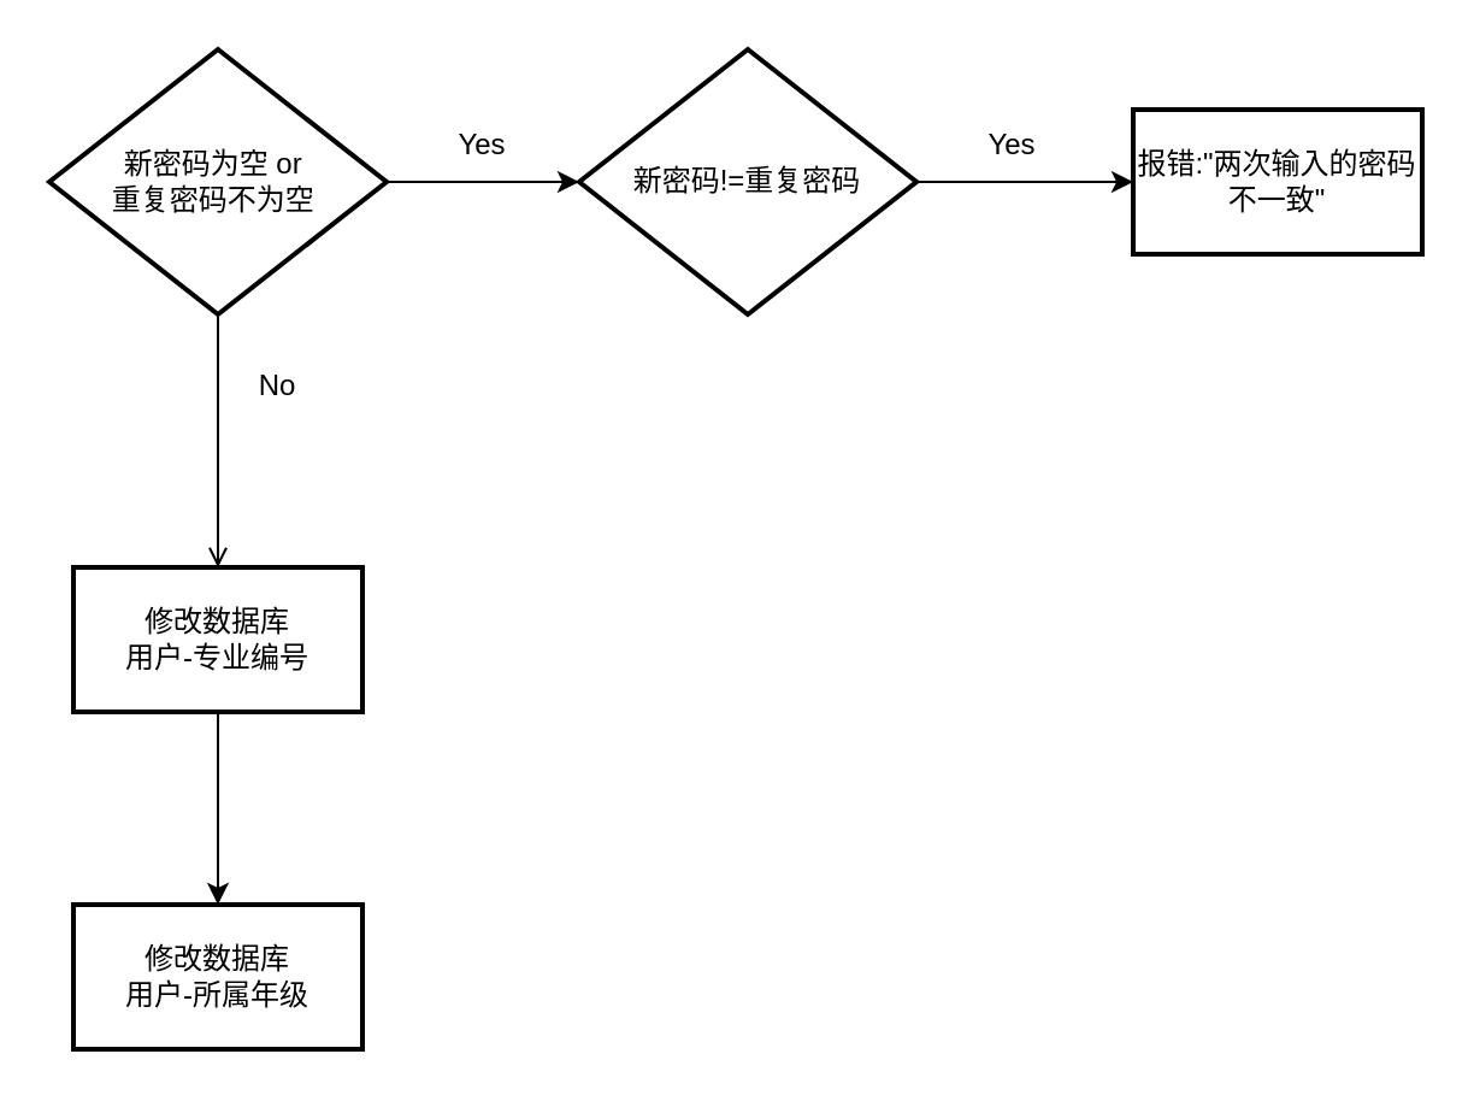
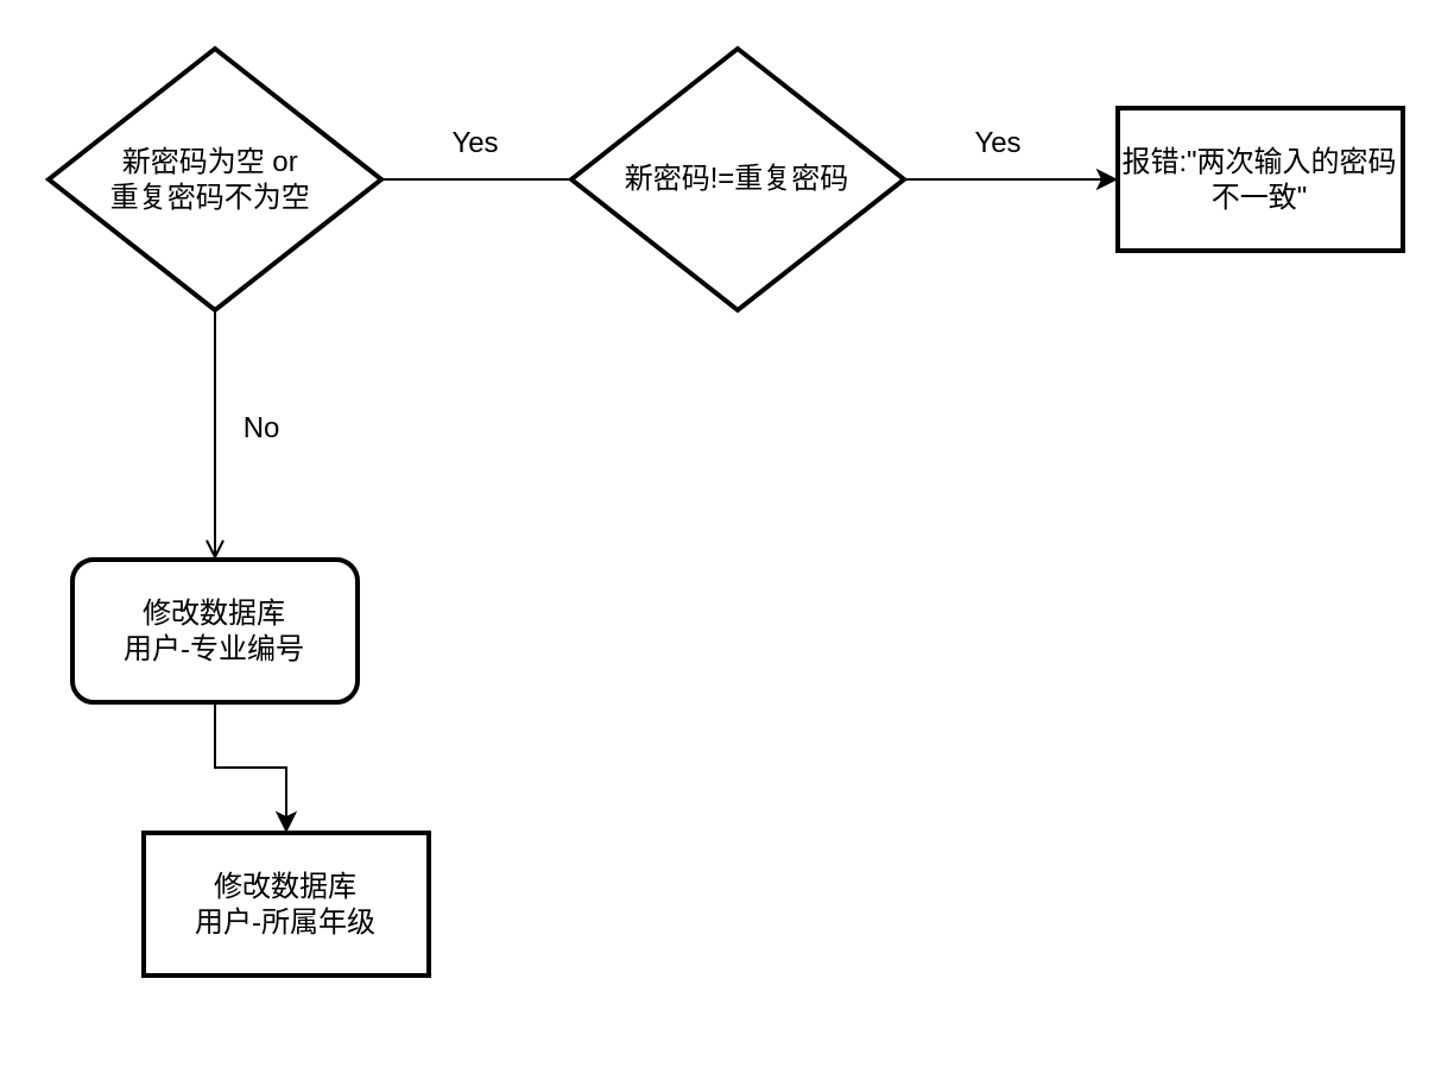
  <mxCell id="0" />
  <mxCell id="1" parent="0" />
- <mxCell id="2" value="" style="edgeStyle=orthogonalEdgeStyle;rounded=0;orthogonalLoop=1;jettySize=auto;html=1;" edge="1" parent="1" source="4" target="6"><mxGeometry relative="1" as="geometry" /></mxCell>
+ <mxCell id="2" value="" style="edgeStyle=orthogonalEdgeStyle;rounded=0;orthogonalLoop=1;jettySize=auto;html=1;endArrow=none;" edge="1" parent="1" source="4" target="6"><mxGeometry relative="1" as="geometry" /></mxCell>
  <mxCell id="3" value="" style="edgeStyle=orthogonalEdgeStyle;rounded=0;orthogonalLoop=1;jettySize=auto;html=1;endArrow=open;" edge="1" parent="1" source="4" target="11"><mxGeometry relative="1" as="geometry" /></mxCell>
  <mxCell id="4" value="新密码为空 or&amp;nbsp;&lt;br&gt;重复密码不为空&amp;nbsp;" style="strokeWidth=2;html=1;shape=mxgraph.flowchart.decision;whiteSpace=wrap;" vertex="1" parent="1"><mxGeometry x="20" y="20" width="140" height="110" as="geometry" /></mxCell>
  <mxCell id="5" value="" style="edgeStyle=orthogonalEdgeStyle;rounded=0;orthogonalLoop=1;jettySize=auto;html=1;" edge="1" parent="1" source="6" target="8"><mxGeometry relative="1" as="geometry" /></mxCell>
  <mxCell id="6" value="新密码!=重复密码" style="strokeWidth=2;html=1;shape=mxgraph.flowchart.decision;whiteSpace=wrap;" vertex="1" parent="1"><mxGeometry x="240" y="20" width="140" height="110" as="geometry" /></mxCell>
  <mxCell id="7" value="Yes" style="text;html=1;strokeColor=none;fillColor=none;align=center;verticalAlign=middle;whiteSpace=wrap;rounded=0;" vertex="1" parent="1"><mxGeometry x="180" y="50" width="40" height="20" as="geometry" /></mxCell>
  <mxCell id="8" value="报错:&quot;两次输入的密码不一致&quot;" style="whiteSpace=wrap;html=1;strokeWidth=2;" vertex="1" parent="1"><mxGeometry x="470" y="45" width="120" height="60" as="geometry" /></mxCell>
  <mxCell id="9" value="Yes" style="text;html=1;strokeColor=none;fillColor=none;align=center;verticalAlign=middle;whiteSpace=wrap;rounded=0;" vertex="1" parent="1"><mxGeometry x="400" y="50" width="40" height="20" as="geometry" /></mxCell>
  <mxCell id="10" value="" style="edgeStyle=orthogonalEdgeStyle;rounded=0;orthogonalLoop=1;jettySize=auto;html=1;" edge="1" parent="1" source="11" target="13"><mxGeometry relative="1" as="geometry" /></mxCell>
- <mxCell id="11" value="修改数据库 &lt;br&gt;用户-专业编号" style="whiteSpace=wrap;html=1;strokeWidth=2;" vertex="1" parent="1"><mxGeometry x="30" y="235" width="120" height="60" as="geometry" /></mxCell>
- <mxCell id="12" value="No" style="text;html=1;strokeColor=none;fillColor=none;align=center;verticalAlign=middle;whiteSpace=wrap;rounded=0;" vertex="1" parent="1"><mxGeometry x="95" y="150" width="40" height="20" as="geometry" /></mxCell>
- <mxCell id="13" value="修改数据库 &lt;br&gt;用户-所属年级" style="whiteSpace=wrap;html=1;strokeWidth=2;" vertex="1" parent="1"><mxGeometry x="30" y="375" width="120" height="60" as="geometry" /></mxCell>
+ <mxCell id="11" value="修改数据库 &lt;br&gt;用户-专业编号" style="whiteSpace=wrap;html=1;strokeWidth=2;rounded=1;" vertex="1" parent="1"><mxGeometry x="30" y="235" width="120" height="60" as="geometry" /></mxCell>
+ <mxCell id="12" value="No" style="text;html=1;strokeColor=none;fillColor=none;align=center;verticalAlign=middle;whiteSpace=wrap;rounded=0;" vertex="1" parent="1"><mxGeometry x="90" y="170" width="40" height="20" as="geometry" /></mxCell>
+ <mxCell id="13" value="修改数据库 &lt;br&gt;用户-所属年级" style="whiteSpace=wrap;html=1;strokeWidth=2;" vertex="1" parent="1"><mxGeometry x="60" y="350" width="120" height="60" as="geometry" /></mxCell>
